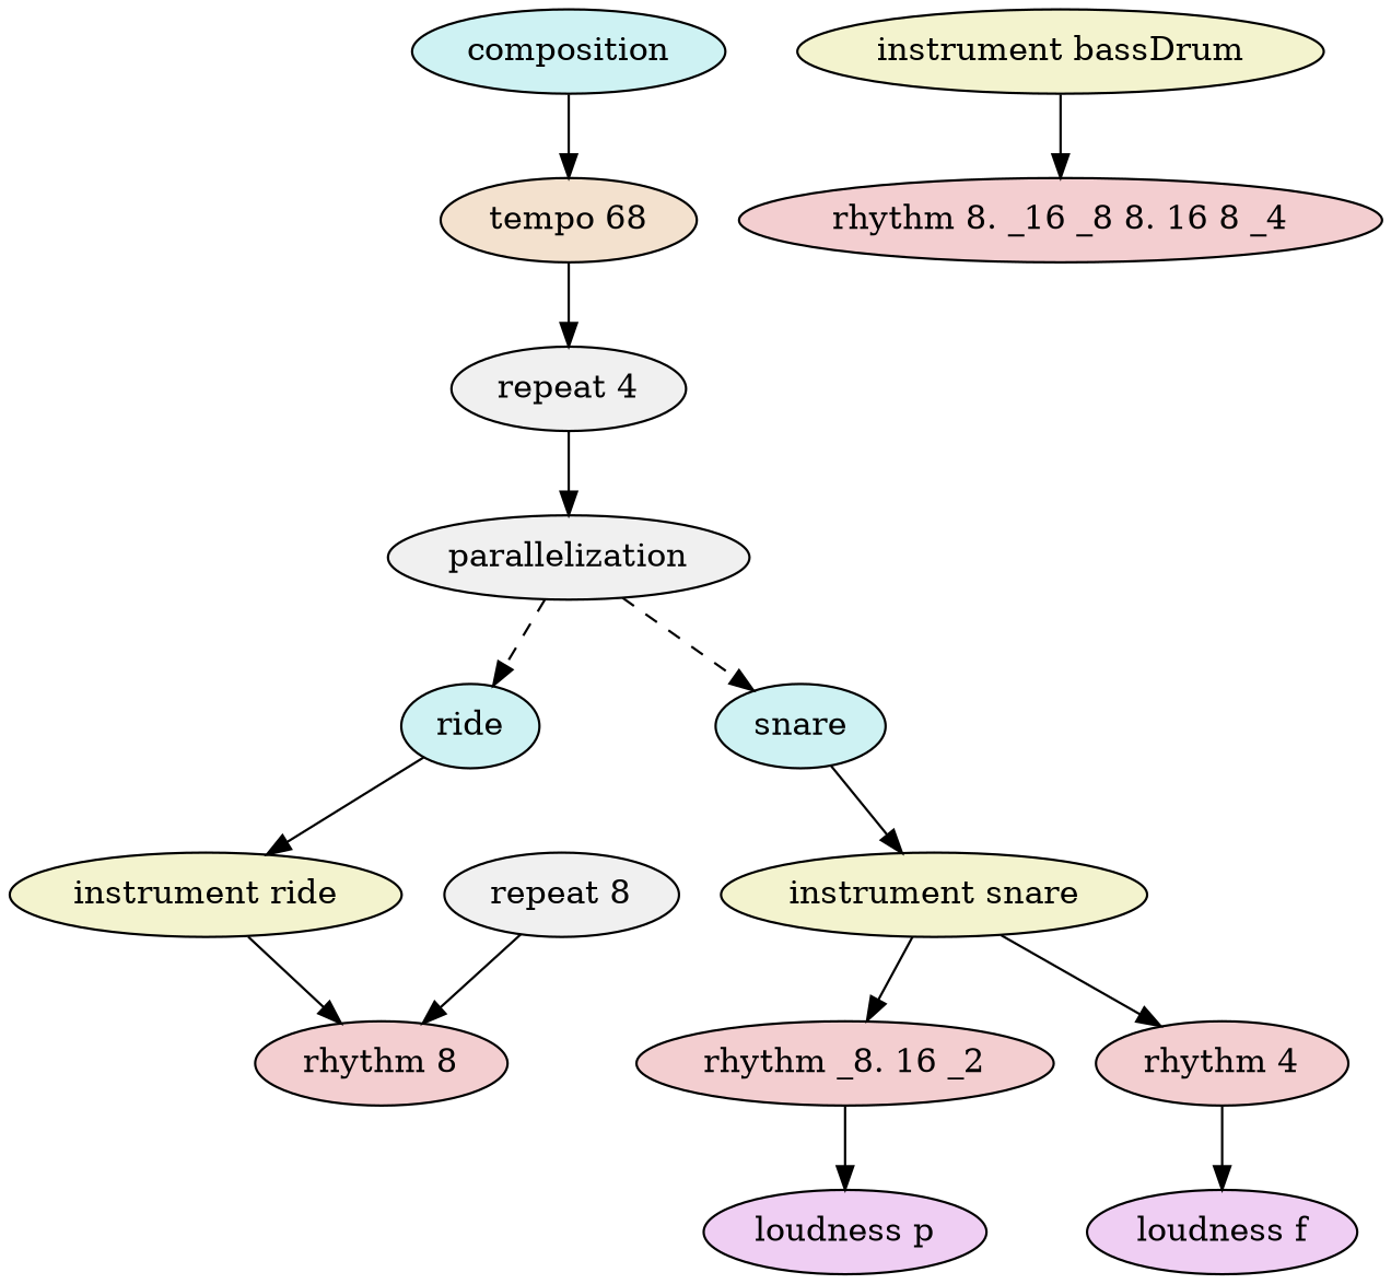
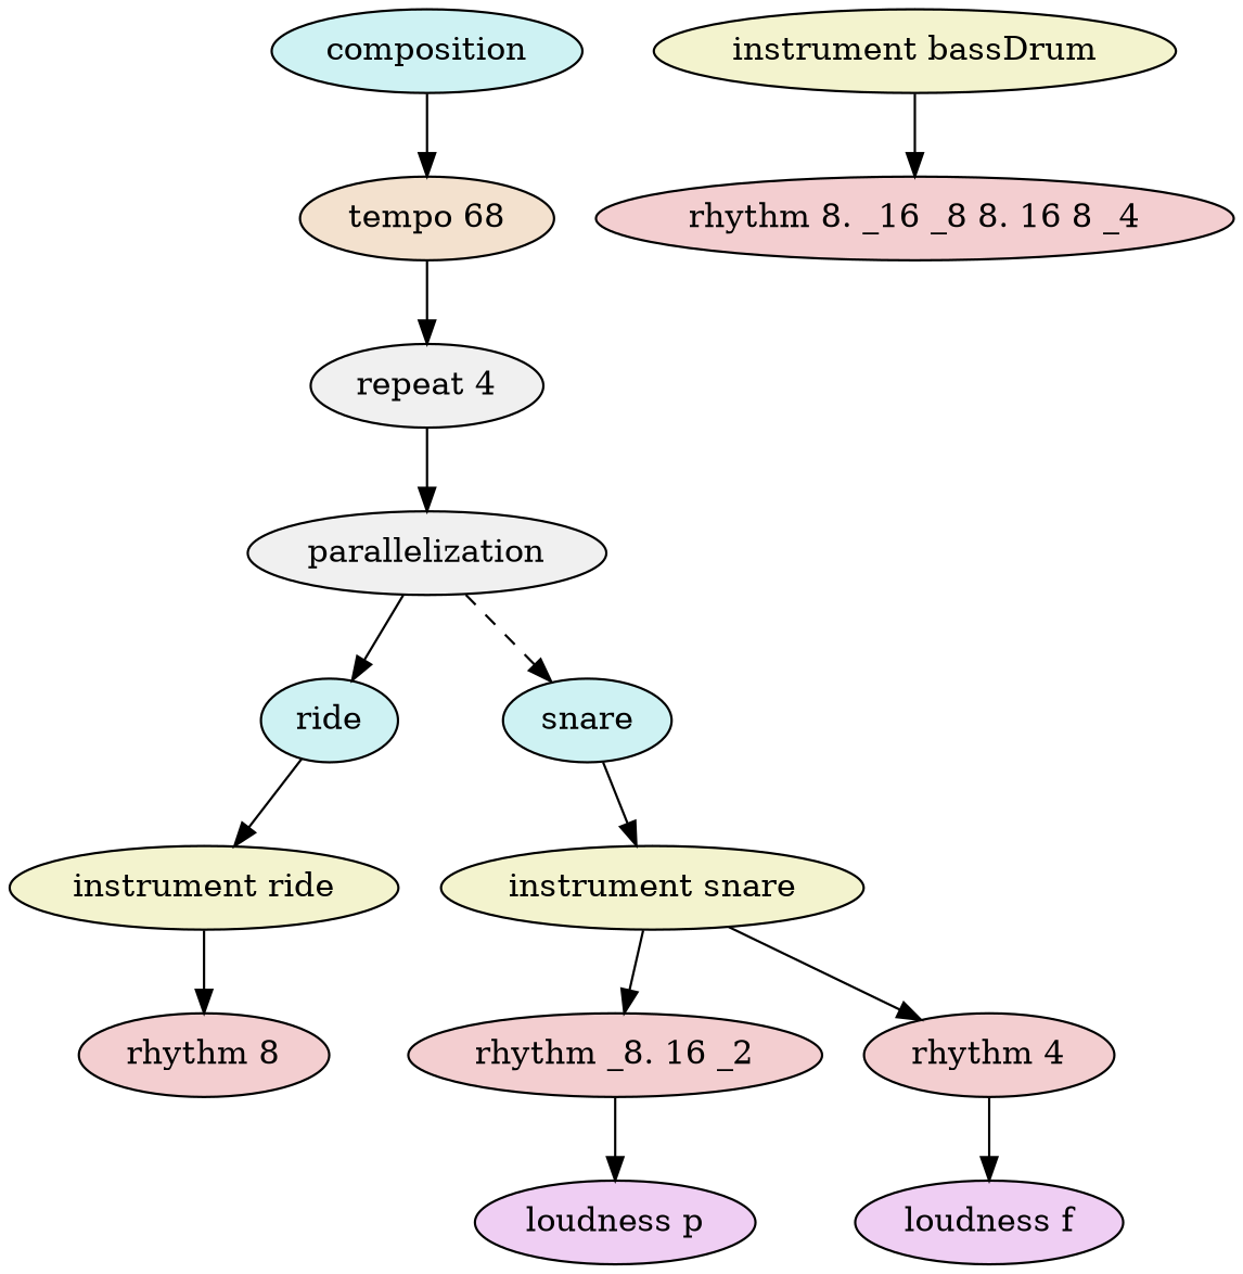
  digraph {
    ordering=out
    node [fillcolor="#f3ced0" style=filled]
    n1 [fillcolor="#cef2f3" label=composition]
    n2 [fillcolor="#f3e1ce" label="tempo 68"]
    n3 [fillcolor="#f0f0f0" label="repeat 4"]
    n4 [fillcolor="#f0f0f0" label=parallelization]
    n5 [fillcolor="#cef2f3" label=ride]
    n6 [fillcolor="#cef2f3" label=snare]
    n7 [fillcolor="#f3f3ce" label="instrument ride"]
    n8 [fillcolor="#f3f3ce" label="instrument snare"]
    n9 [label="rhythm 8"]
-   n10 [fillcolor="#f0f0f0" label="repeat 8"]
    n11 [label="rhythm _8. 16 _2"]
    n12 [label="rhythm 4"]
    n13 [fillcolor="#efcef3" label="loudness p"]
    n14 [fillcolor="#efcef3" label="loudness f"]
    n15 [fillcolor="#f3f3ce" label="instrument bassDrum"]
    n16 [label="rhythm 8. _16 _8 8. 16 8 _4"]
    n1 -> n2
    n2 -> n3
    n3 -> n4
-   n4 -> n5 [style=dashed]
+   n4 -> n5 [style=solid]
    n4 -> n6 [style=dashed]
    n5 -> n7
    n6 -> n8
    n7 -> n9
    n8 -> n11
    n8 -> n12
-   n10 -> n9
    n11 -> n13
    n12 -> n14
    n15 -> n16
  }
